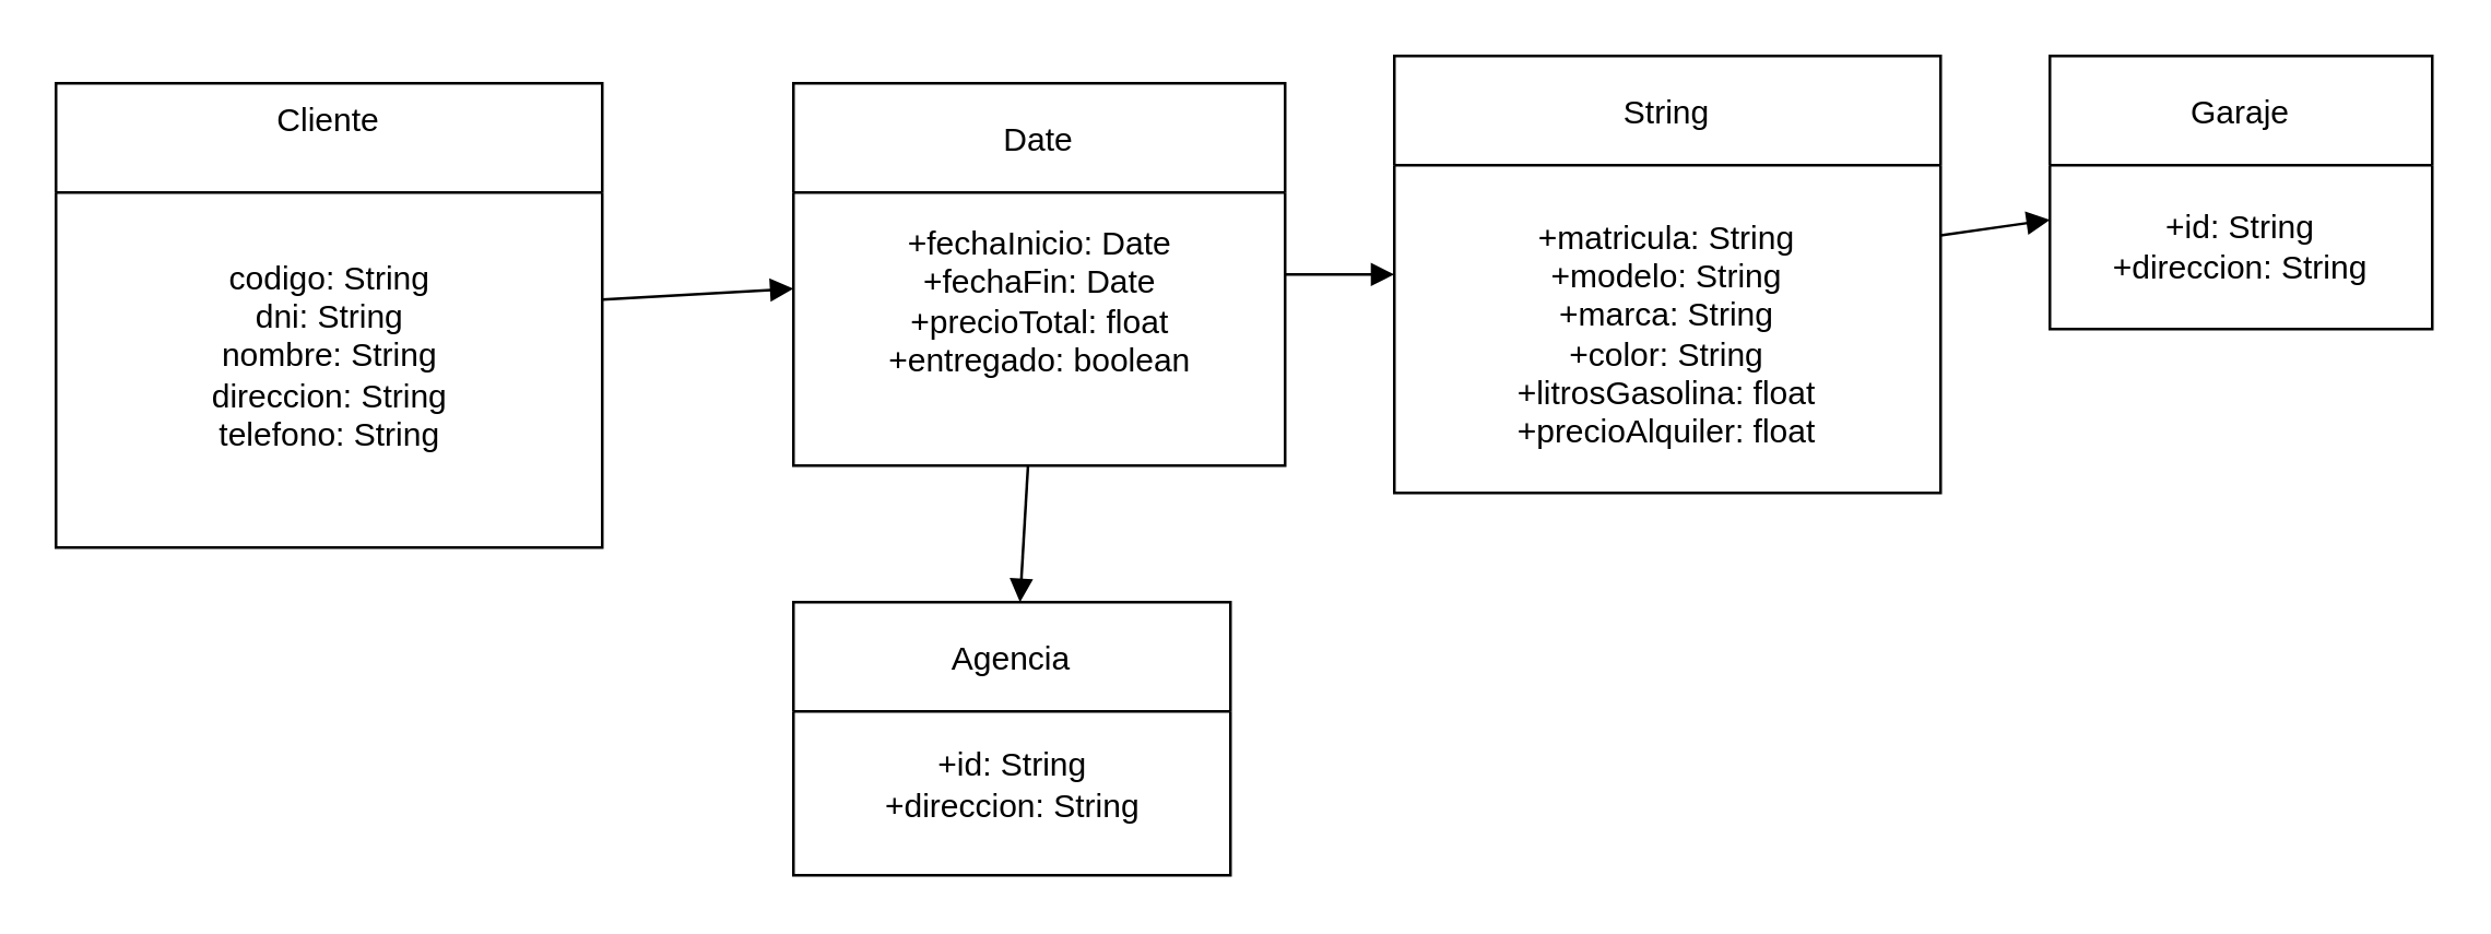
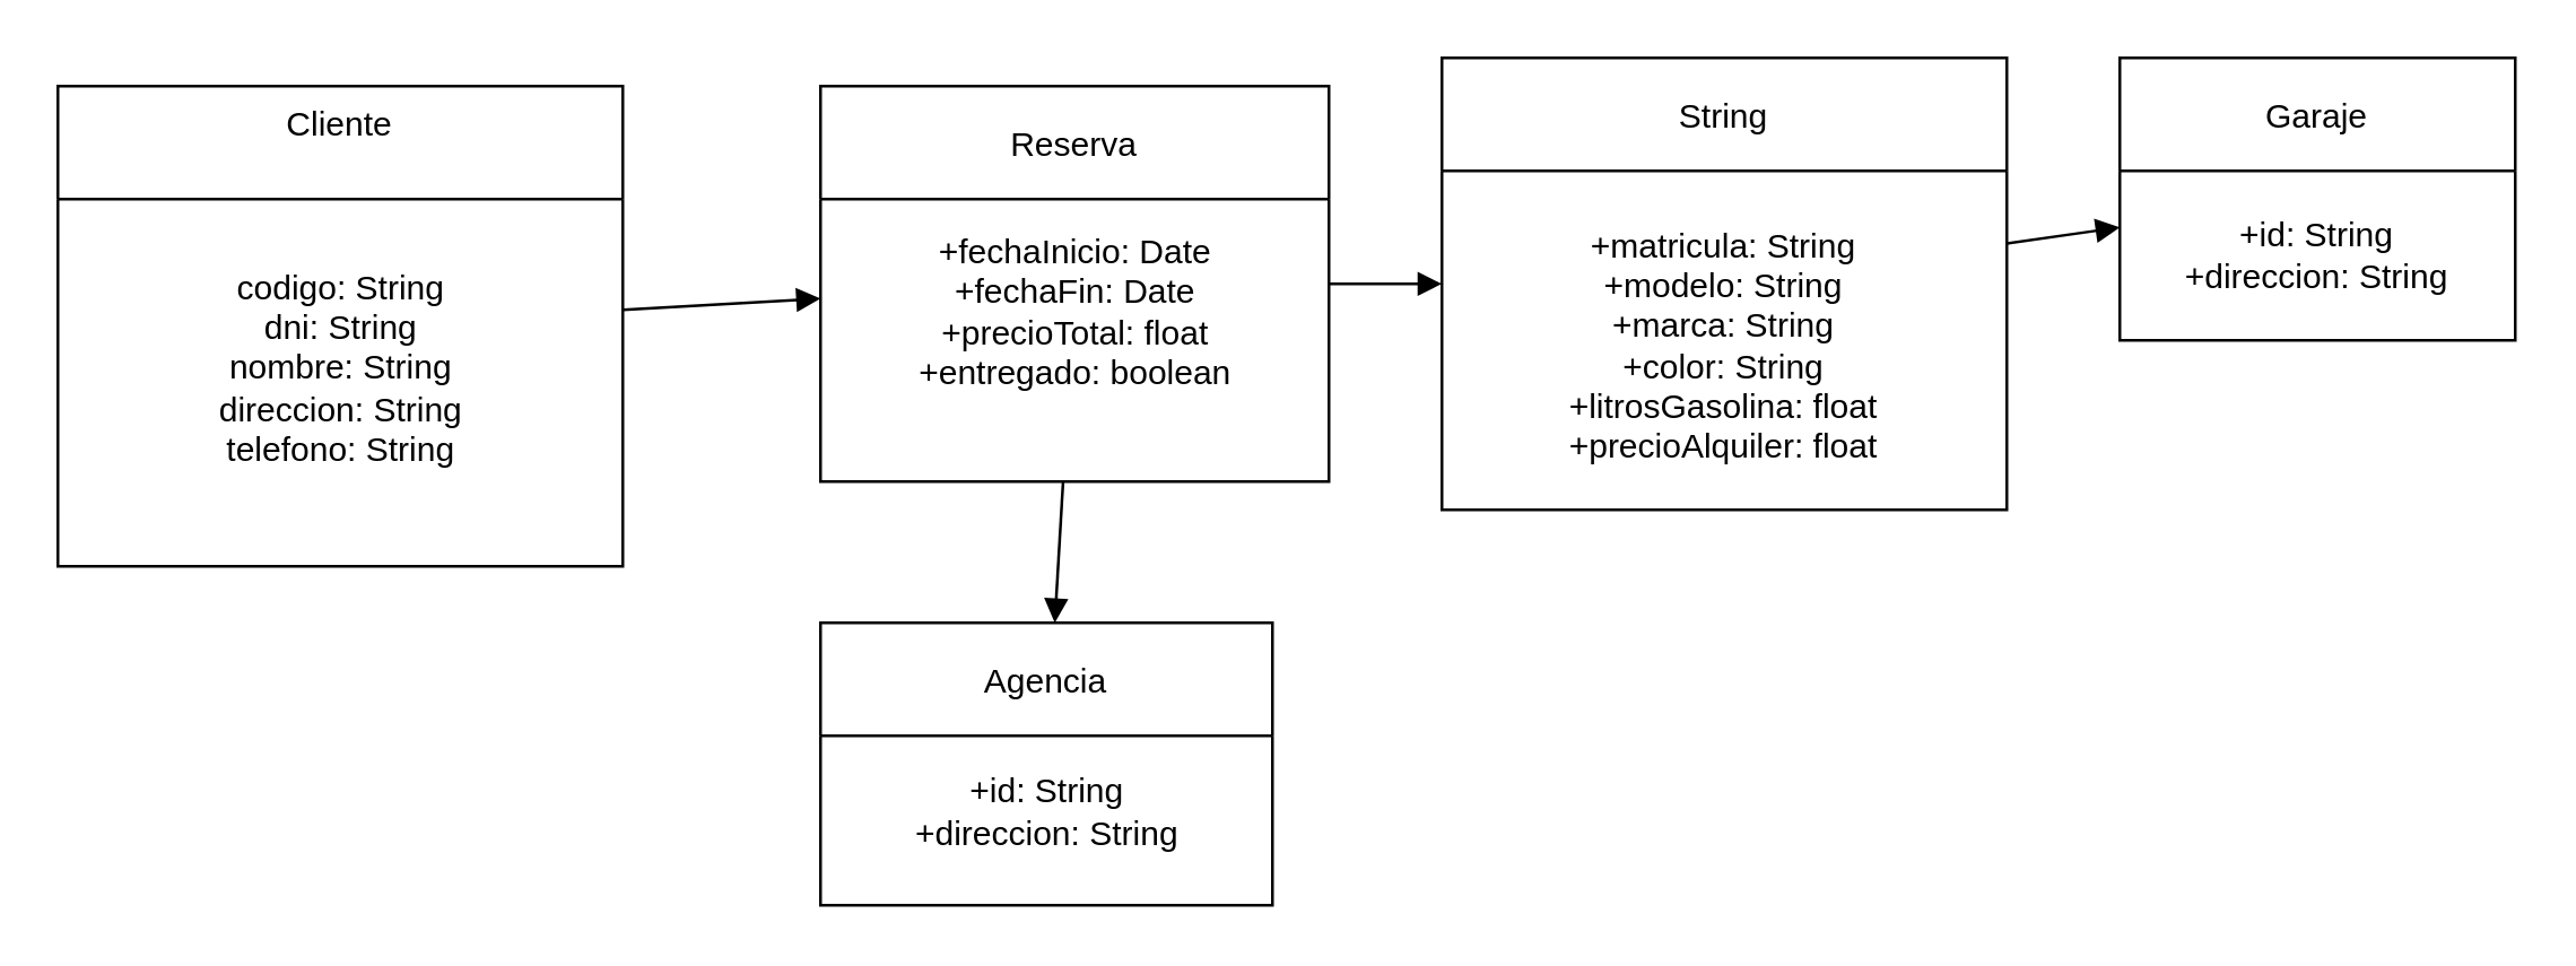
  <mxCell id="0" />
  <mxCell id="1" parent="0" />
  <mxCell id="2" value="Cliente&#10;" style="shape=swimlane;" vertex="1" parent="1"><mxGeometry x="20" y="30" width="200" height="170" as="geometry" /></mxCell>
  <mxCell id="3" value="&lt;div&gt;codigo: String&lt;/div&gt;&lt;div&gt;dni: String&lt;/div&gt;&lt;div&gt;nombre: String&lt;/div&gt;&lt;div&gt;direccion: String&lt;/div&gt;telefono: String" style="text;html=1;align=center;verticalAlign=middle;resizable=0;points=[];autosize=1;strokeColor=none;fillColor=none;" vertex="1" parent="2"><mxGeometry x="45" y="55" width="110" height="90" as="geometry" /></mxCell>
- <mxCell id="4" value="Date" style="shape=swimlane;" vertex="1" parent="1"><mxGeometry x="290" y="30" width="180" height="140" as="geometry" /></mxCell>
+ <mxCell id="4" value="Reserva" style="shape=swimlane;" vertex="1" parent="1"><mxGeometry x="290" y="30" width="180" height="140" as="geometry" /></mxCell>
  <mxCell id="5" value="+fechaInicio: Date&lt;br style=&quot;padding: 0px; margin: 0px;&quot;&gt;+fechaFin: Date&lt;br style=&quot;padding: 0px; margin: 0px;&quot;&gt;+precioTotal: float&lt;br style=&quot;padding: 0px; margin: 0px;&quot;&gt;+entregado: boolean" style="text;html=1;align=center;verticalAlign=middle;resizable=0;points=[];autosize=1;strokeColor=none;fillColor=none;" vertex="1" parent="4"><mxGeometry x="25" y="45" width="130" height="70" as="geometry" /></mxCell>
  <mxCell id="6" value="String" style="shape=swimlane;" vertex="1" parent="1"><mxGeometry x="510" y="20" width="200" height="160" as="geometry" /></mxCell>
  <mxCell id="7" value="&lt;br style=&quot;padding: 0px; margin: 0px; text-wrap-mode: nowrap;&quot;&gt;&lt;span style=&quot;text-wrap-mode: nowrap;&quot;&gt;+matricula: String&lt;/span&gt;&lt;br style=&quot;padding: 0px; margin: 0px; text-wrap-mode: nowrap;&quot;&gt;&lt;span style=&quot;text-wrap-mode: nowrap;&quot;&gt;+modelo: String&lt;/span&gt;&lt;br style=&quot;padding: 0px; margin: 0px; text-wrap-mode: nowrap;&quot;&gt;&lt;span style=&quot;text-wrap-mode: nowrap;&quot;&gt;+marca: String&lt;/span&gt;&lt;br style=&quot;padding: 0px; margin: 0px; text-wrap-mode: nowrap;&quot;&gt;&lt;span style=&quot;text-wrap-mode: nowrap;&quot;&gt;+color: String&lt;/span&gt;&lt;br style=&quot;padding: 0px; margin: 0px; text-wrap-mode: nowrap;&quot;&gt;&lt;span style=&quot;text-wrap-mode: nowrap;&quot;&gt;+litrosGasolina: float&lt;/span&gt;&lt;br style=&quot;padding: 0px; margin: 0px; text-wrap-mode: nowrap;&quot;&gt;&lt;span style=&quot;text-wrap-mode: nowrap;&quot;&gt;+precioAlquiler: float&lt;/span&gt;" style="text;html=1;align=center;verticalAlign=middle;whiteSpace=wrap;rounded=0;" vertex="1" parent="6"><mxGeometry x="70" y="80" width="60" height="30" as="geometry" /></mxCell>
  <mxCell id="8" value="Garaje" style="shape=swimlane;" vertex="1" parent="1"><mxGeometry x="750" y="20" width="140" height="100" as="geometry" /></mxCell>
  <mxCell id="9" value="&lt;span style=&quot;text-wrap-mode: nowrap;&quot;&gt;+id: String&lt;/span&gt;&lt;br style=&quot;padding: 0px; margin: 0px; text-wrap-mode: nowrap;&quot;&gt;&lt;span style=&quot;text-wrap-mode: nowrap;&quot;&gt;+direccion: String&lt;/span&gt;" style="text;html=1;align=center;verticalAlign=middle;whiteSpace=wrap;rounded=0;" vertex="1" parent="8"><mxGeometry x="40" y="55" width="60" height="30" as="geometry" /></mxCell>
  <mxCell id="10" value="Agencia" style="shape=swimlane;" vertex="1" parent="1"><mxGeometry x="290" y="220" width="160" height="100" as="geometry" /></mxCell>
  <mxCell id="11" value="&lt;br style=&quot;padding: 0px; margin: 0px;&quot;&gt;+id: String&lt;br style=&quot;padding: 0px; margin: 0px;&quot;&gt;+direccion: String" style="text;html=1;align=center;verticalAlign=middle;resizable=0;points=[];autosize=1;strokeColor=none;fillColor=none;" vertex="1" parent="10"><mxGeometry x="20" y="30" width="120" height="60" as="geometry" /></mxCell>
  <mxCell id="12" style="endArrow=block;" edge="1" parent="1" source="2" target="4"><mxGeometry relative="1" as="geometry" /></mxCell>
  <mxCell id="13" style="endArrow=block;" edge="1" parent="1" source="4" target="6"><mxGeometry relative="1" as="geometry" /></mxCell>
  <mxCell id="14" style="endArrow=block;" edge="1" parent="1" source="6" target="8"><mxGeometry relative="1" as="geometry" /></mxCell>
  <mxCell id="15" style="endArrow=block;" edge="1" parent="1" source="4" target="10"><mxGeometry relative="1" as="geometry" /></mxCell>
